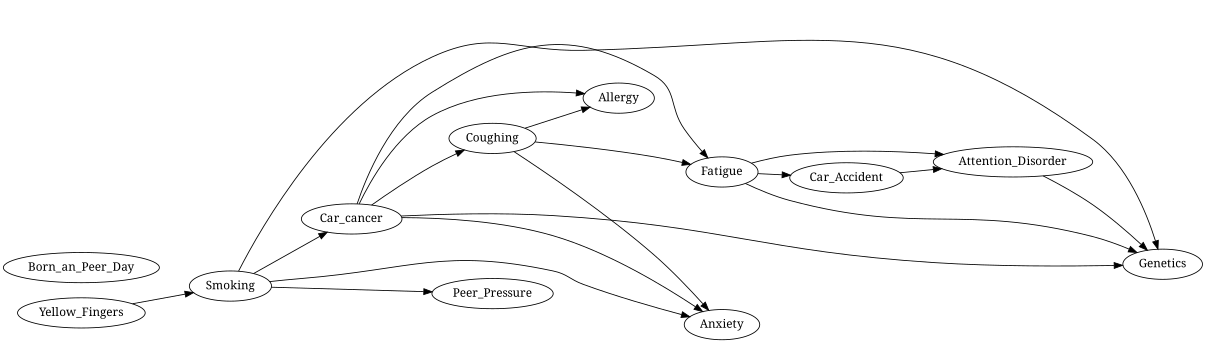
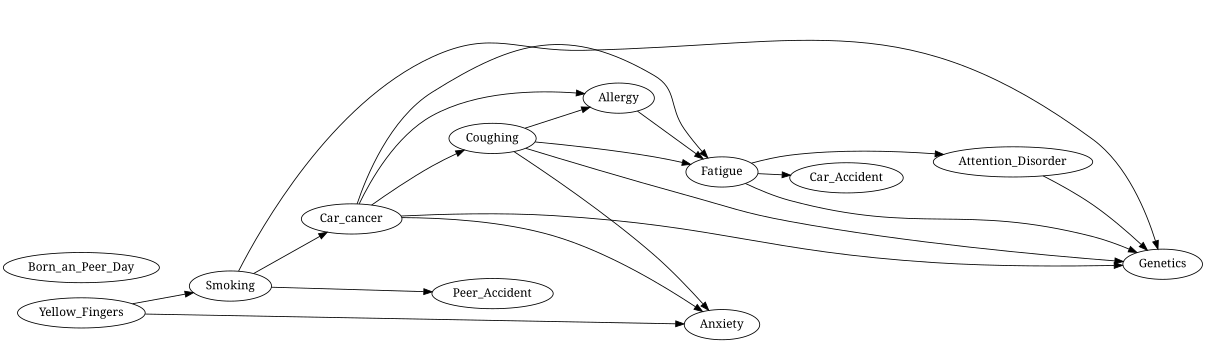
  strict digraph {
    fontname="Noto Serif"
    rankdir=LR
    node [fontname="Noto Serif"]
    edge [fontname="Noto Serif"]
    Smoking
    Anxiety
-   Peer_Pressure
+   Peer_Pressure [label=Peer_Accident]
    Genetics
    n5 [label=Car_cancer]
    Fatigue
    Allergy
    Coughing
    Attention_Disorder
    Car_Accident
    Yellow_Fingers
    n12 [label=Born_an_Peer_Day]
-   Smoking -> Anxiety [weight=0.281702903848856]
+   Yellow_Fingers -> Anxiety [weight=0.281702903848856]
    Smoking -> Peer_Pressure [weight=0.114440054766916]
    Smoking -> Genetics [weight=-0.107154619776063]
    Smoking -> n5 [weight=0.44102474382037105]
    n5 -> Anxiety [weight=0.11265750966710301]
    n5 -> Genetics [weight=0.192498939532305]
    n5 -> Fatigue [weight=0.16142843290922698]
    n5 -> Allergy [weight=-0.16921216738634]
    n5 -> Coughing [weight=0.45564630039817894]
    Fatigue -> Genetics [weight=0.0763792327432084]
    Fatigue -> Attention_Disorder [weight=-0.12192717177696001]
    Fatigue -> Car_Accident [weight=0.490157368493524]
+   Allergy -> Fatigue [weight=0.110534748752652]
    Coughing -> Anxiety [weight=0.104398485454595]
+   Coughing -> Genetics [weight=0.117497359765965]
    Coughing -> Fatigue [weight=0.45814796647387296]
    Coughing -> Allergy [weight=0.257452378748661]
    Attention_Disorder -> Genetics [weight=0.361417912332088]
-   Car_Accident -> Attention_Disorder [weight=0.26972356142157605]
    Yellow_Fingers -> Smoking [weight=0.736910089413753]
  }
